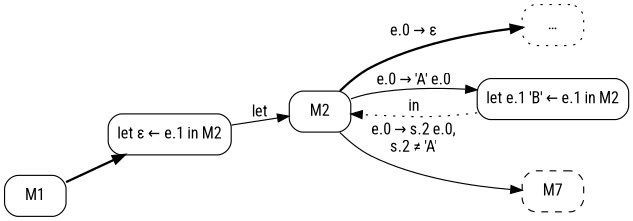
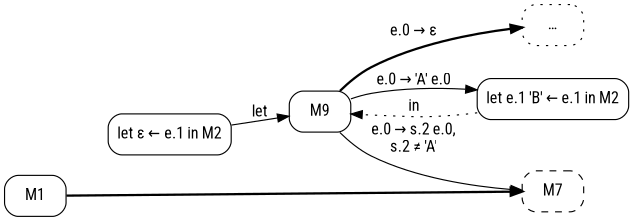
  digraph {
    fontname="Roboto Condensed"
    rankdir=LR
    node [fontname="Roboto Condensed" shape=box style=rounded]
    edge [fontname="Roboto Condensed" style=solid]
    n1 [label="let ε ← e.1 in M2"]
-   M2
+   M2 [label=M9]
    n3 [label=M1]
    n4 [label="let e.1 'B' ← e.1 in M2"]
    n5 [label=M7 style="rounded,dashed"]
    n6 [label="…" style="rounded,dotted"]
    n1 -> M2 [label=let]
    M2 -> n4 [label="e.0 → 'A' e.0"]
    M2 -> n5 [label="e.0 → s.2 e.0,\ns.2 ≠ 'A'"]
    M2 -> n6 [label="e.0 → ε" style=bold]
-   n3 -> n1 [style=bold]
+   n3 -> n5 [style=bold]
    n4 -> M2 [label=in style=dotted]
  }
